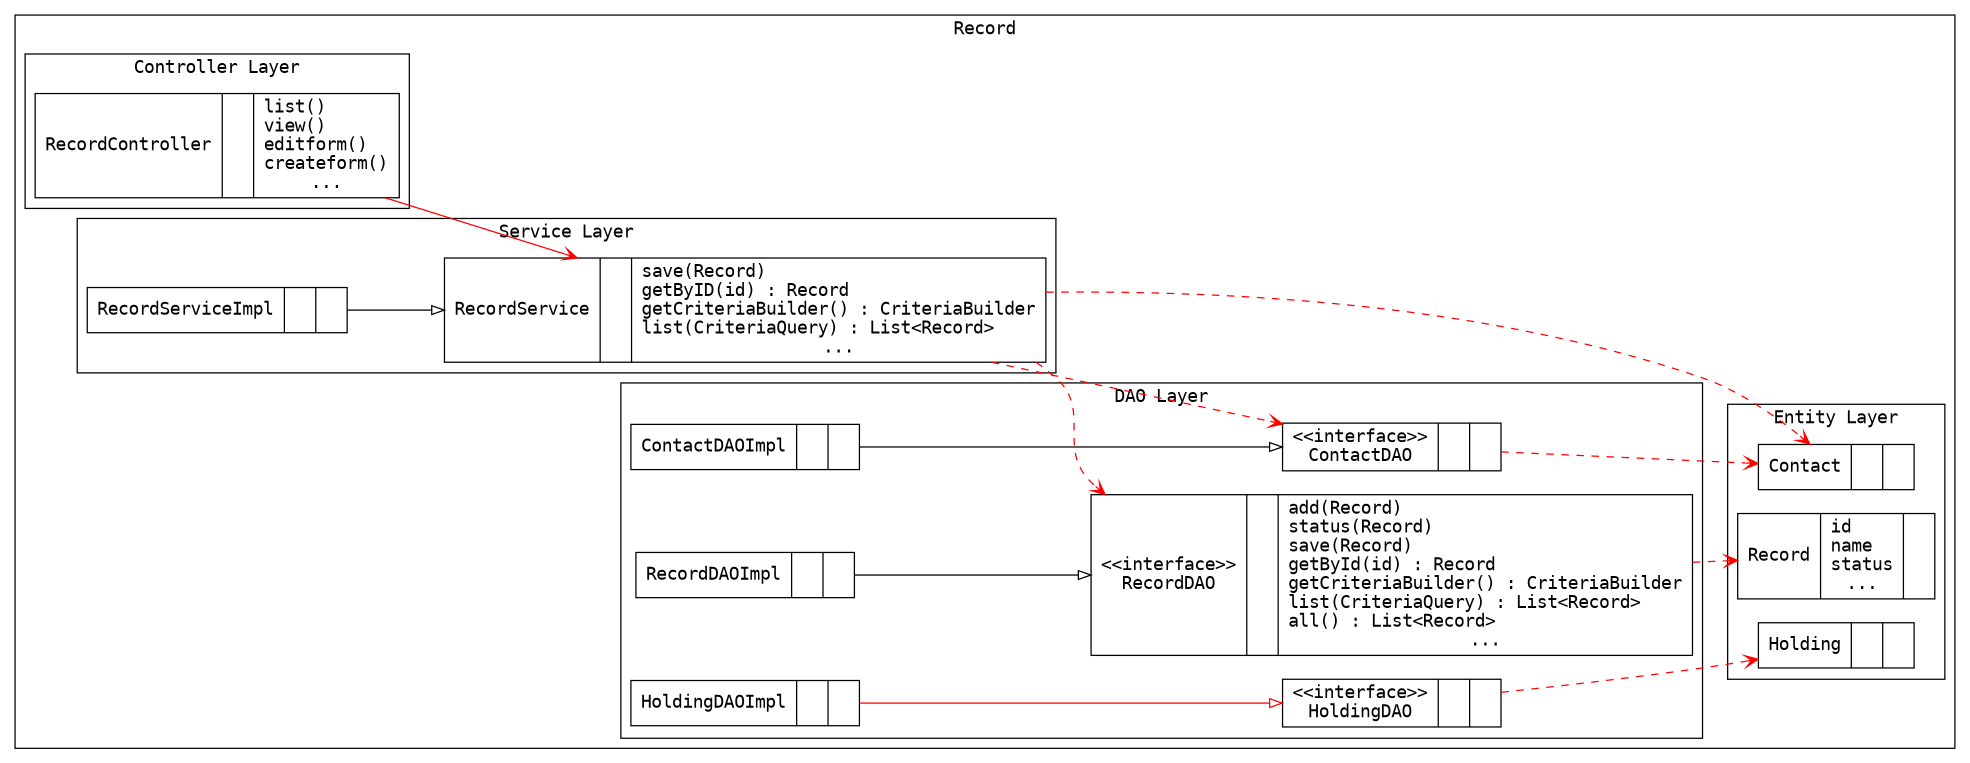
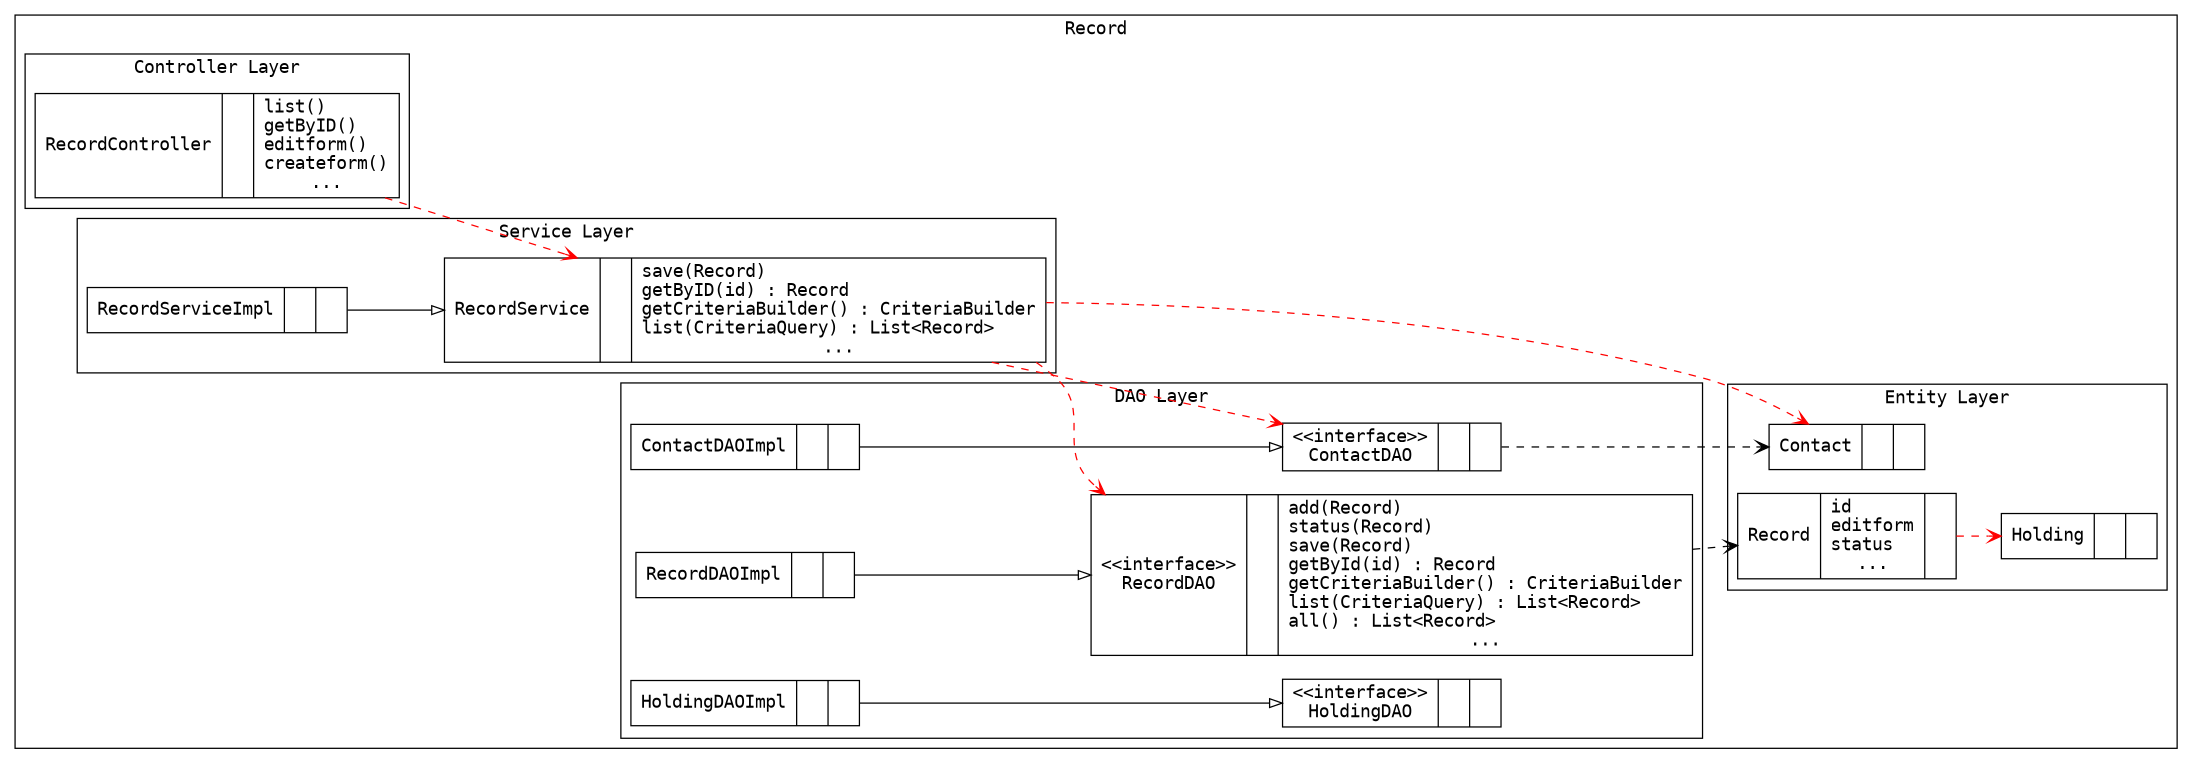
  digraph {
    fontname="DejaVu Sans Mono"
    rankdir=LR
    node [fontname="DejaVu Sans Mono" shape=record]
    edge [arrowhead=open color=red fontname="DejaVu Sans Mono" fontsize=10 labeldistance=4 style=dashed]
-   n1 [label="{RecordController||list()\lview()\leditform()\lcreateform()\l...}"]
+   n1 [label="{RecordController||list()\lgetByID()\leditform()\lcreateform()\l...}"]
    n2 [label="{RecordService||save(Record)\lgetByID(id) : Record\lgetCriteriaBuilder() : CriteriaBuilder\llist(CriteriaQuery) : List&lt;Record&gt;\l...}"]
    n3 [label="{RecordServiceImpl||}"]
    n4 [label="{&lt;&lt;interface&gt;&gt;\nHoldingDAO||}"]
    n5 [label="{&lt;&lt;interface&gt;&gt;\nRecordDAO||add(Record)\lstatus(Record)\lsave(Record)\lgetById(id) : Record\lgetCriteriaBuilder() : CriteriaBuilder\llist(CriteriaQuery) : List&lt;Record&gt;\lall() : List&lt;Record&gt;\l...}"]
    n6 [label="{&lt;&lt;interface&gt;&gt;\nContactDAO||}"]
    n7 [label="{RecordDAOImpl||}"]
    n8 [label="{HoldingDAOImpl||}"]
    n9 [label="{ContactDAOImpl||}"]
-   n10 [label="{Record|id\lname\lstatus\l...|}"]
+   n10 [label="{Record|id\leditform\lstatus\l...|}"]
    n11 [label="{Holding||}"]
    n12 [label="{Contact||}"]
    subgraph cluster_1 {
      label=Record
      subgraph cluster_2 {
        label="Controller Layer"
        n1
      }
      subgraph cluster_3 {
        label="Service Layer"
        n2
        n3
      }
      subgraph cluster_4 {
        label="DAO Layer"
        n4
        n5
        n6
        n7
        n8
        n9
      }
      subgraph cluster_5 {
        label="Entity Layer"
        n10
        n11
        n12
      }
    }
-   n1 -> n2 [style=solid]
+   n1 -> n2
    n2 -> n5
    n2 -> n6
    n2 -> n12
    n3 -> n2 [arrowhead=empty color="" style=""]
-   n4 -> n11
-   n5 -> n10
-   n6 -> n12
+   n10 -> n11
+   n5 -> n10 [color=black]
+   n6 -> n12 [color=black]
    n7 -> n5 [arrowhead=empty color="" style=""]
-   n8 -> n4 [arrowhead=empty style=""]
+   n8 -> n4 [arrowhead=empty color="" style=""]
    n9 -> n6 [arrowhead=empty color="" style=""]
  }
